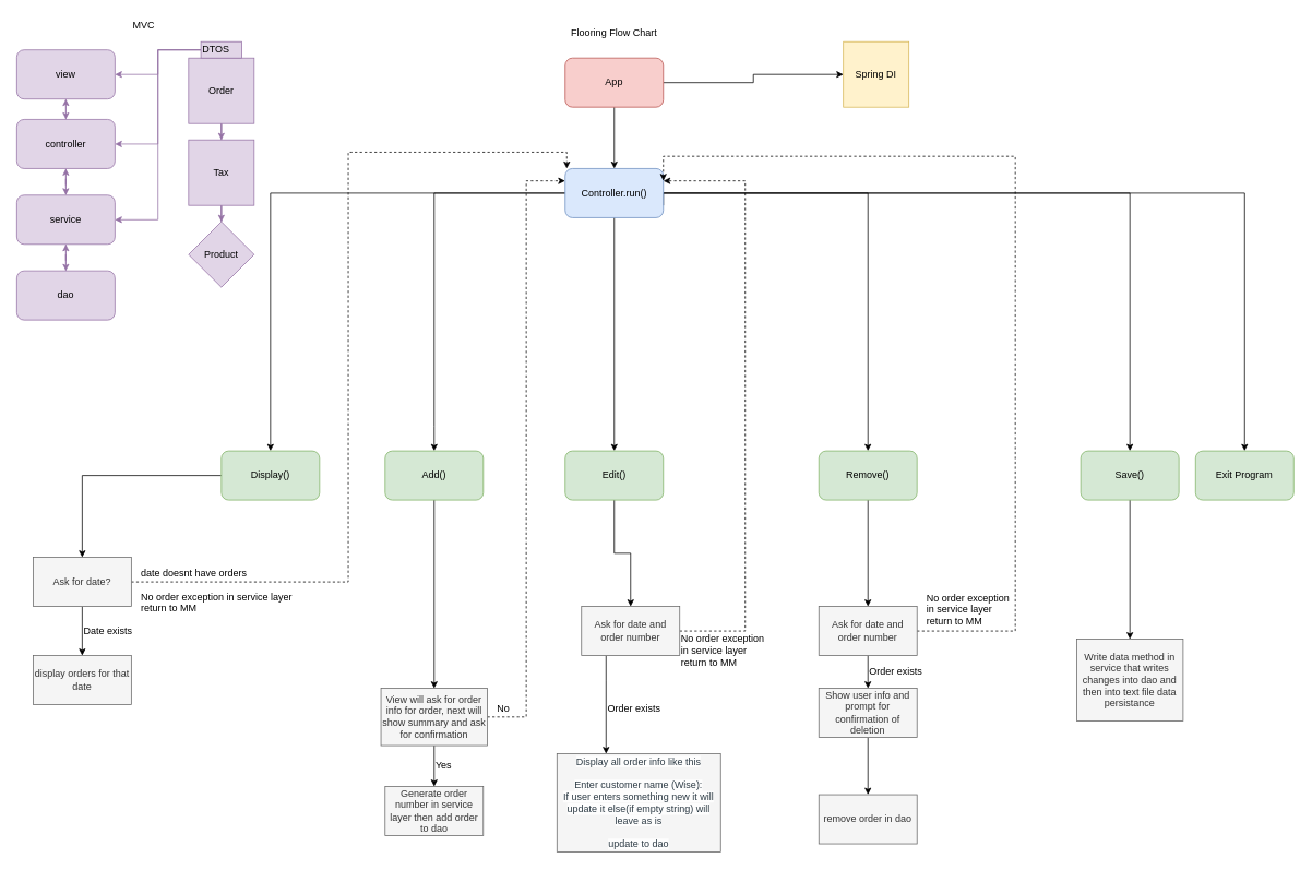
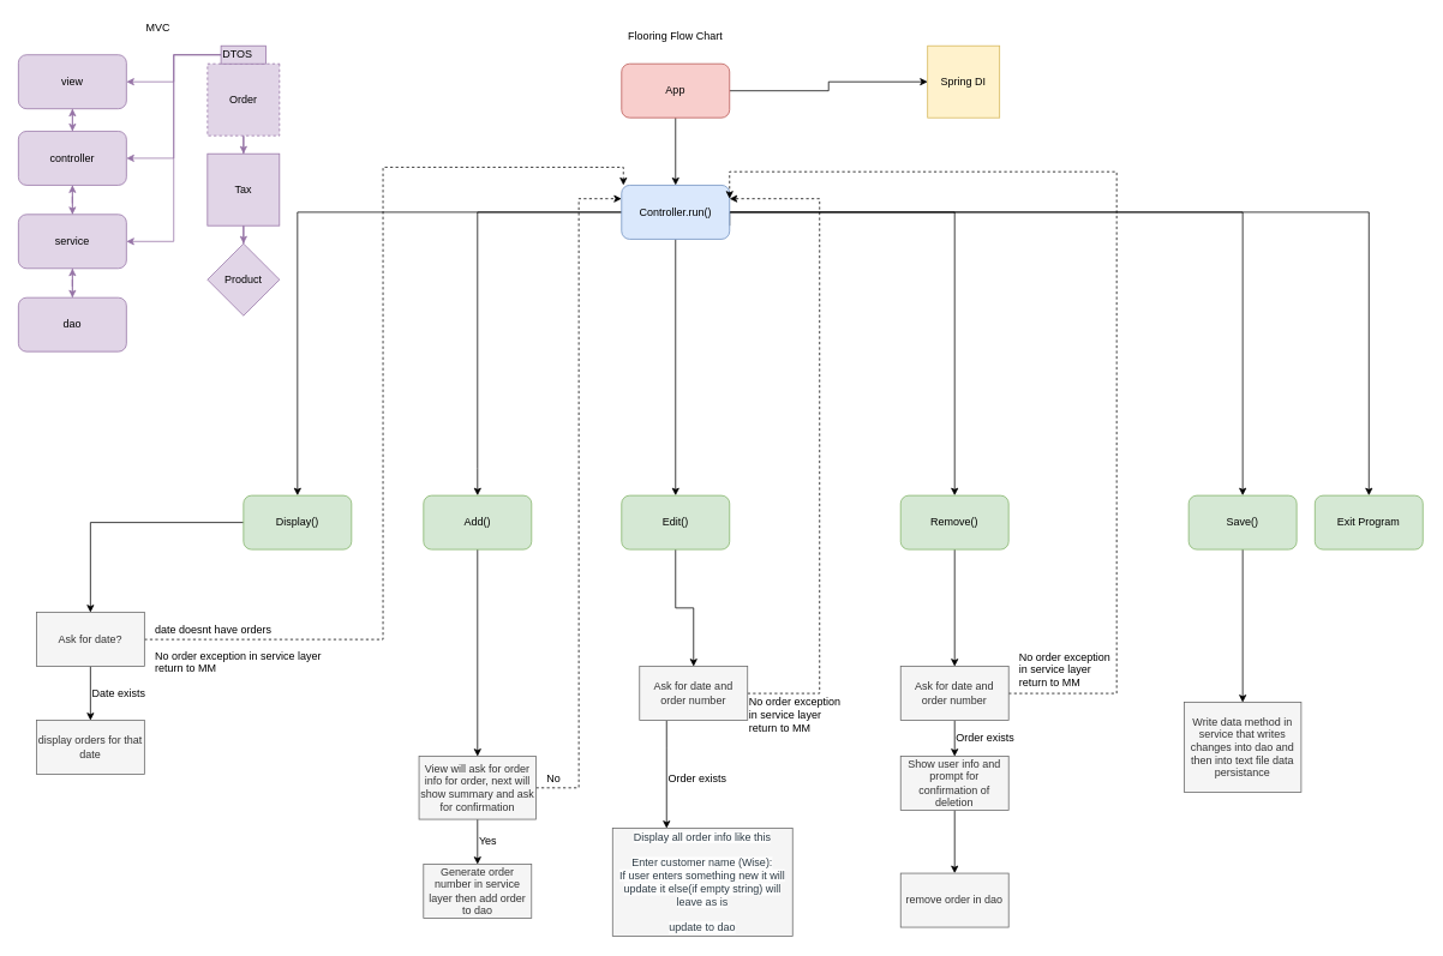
  <mxCell id="0" />
  <mxCell id="1" parent="0" />
  <mxCell id="2" value="Flooring Flow Chart" style="text;html=1;strokeColor=none;fillColor=none;align=center;verticalAlign=middle;whiteSpace=wrap;rounded=0;" parent="1" vertex="1"><mxGeometry x="625" y="20" width="250" height="40" as="geometry" /></mxCell>
  <mxCell id="3" style="edgeStyle=orthogonalEdgeStyle;rounded=0;orthogonalLoop=1;jettySize=auto;html=1;exitX=0.5;exitY=1;exitDx=0;exitDy=0;entryX=0.5;entryY=0;entryDx=0;entryDy=0;fillColor=#e1d5e7;strokeColor=#9673a6;" parent="1" source="4" target="10" edge="1"><mxGeometry relative="1" as="geometry" /></mxCell>
  <mxCell id="4" value="view" style="rounded=1;whiteSpace=wrap;html=1;fillColor=#e1d5e7;strokeColor=#9673a6;" parent="1" vertex="1"><mxGeometry x="20" y="60" width="120" height="60" as="geometry" /></mxCell>
  <mxCell id="5" style="edgeStyle=orthogonalEdgeStyle;rounded=0;orthogonalLoop=1;jettySize=auto;html=1;exitX=0.5;exitY=1;exitDx=0;exitDy=0;fillColor=#e1d5e7;strokeColor=#9673a6;" parent="1" source="7" target="12" edge="1"><mxGeometry relative="1" as="geometry" /></mxCell>
  <mxCell id="6" style="edgeStyle=orthogonalEdgeStyle;rounded=0;orthogonalLoop=1;jettySize=auto;html=1;exitX=0.5;exitY=0;exitDx=0;exitDy=0;entryX=0.5;entryY=1;entryDx=0;entryDy=0;fillColor=#e1d5e7;strokeColor=#9673a6;" parent="1" source="7" target="10" edge="1"><mxGeometry relative="1" as="geometry" /></mxCell>
  <mxCell id="7" value="service" style="rounded=1;whiteSpace=wrap;html=1;fillColor=#e1d5e7;strokeColor=#9673a6;" parent="1" vertex="1"><mxGeometry x="20" y="237.5" width="120" height="60" as="geometry" /></mxCell>
  <mxCell id="8" style="edgeStyle=orthogonalEdgeStyle;rounded=0;orthogonalLoop=1;jettySize=auto;html=1;exitX=0.5;exitY=1;exitDx=0;exitDy=0;fillColor=#e1d5e7;strokeColor=#9673a6;" parent="1" source="10" target="7" edge="1"><mxGeometry relative="1" as="geometry" /></mxCell>
  <mxCell id="9" style="edgeStyle=orthogonalEdgeStyle;rounded=0;orthogonalLoop=1;jettySize=auto;html=1;exitX=0.5;exitY=0;exitDx=0;exitDy=0;entryX=0.5;entryY=1;entryDx=0;entryDy=0;fillColor=#e1d5e7;strokeColor=#9673a6;" parent="1" source="10" target="4" edge="1"><mxGeometry relative="1" as="geometry" /></mxCell>
  <mxCell id="10" value="controller" style="rounded=1;whiteSpace=wrap;html=1;fillColor=#e1d5e7;strokeColor=#9673a6;" parent="1" vertex="1"><mxGeometry x="20" y="145" width="120" height="60" as="geometry" /></mxCell>
  <mxCell id="11" style="edgeStyle=orthogonalEdgeStyle;rounded=0;orthogonalLoop=1;jettySize=auto;html=1;exitX=0.5;exitY=0;exitDx=0;exitDy=0;entryX=0.5;entryY=1;entryDx=0;entryDy=0;fillColor=#e1d5e7;strokeColor=#9673a6;" parent="1" source="12" target="7" edge="1"><mxGeometry relative="1" as="geometry" /></mxCell>
  <mxCell id="12" value="dao" style="rounded=1;whiteSpace=wrap;html=1;fillColor=#e1d5e7;strokeColor=#9673a6;" parent="1" vertex="1"><mxGeometry x="20" y="330" width="120" height="60" as="geometry" /></mxCell>
  <mxCell id="13" style="edgeStyle=orthogonalEdgeStyle;rounded=0;orthogonalLoop=1;jettySize=auto;html=1;fillColor=#e1d5e7;strokeColor=#9673a6;" parent="1" source="14" target="16" edge="1"><mxGeometry relative="1" as="geometry" /></mxCell>
- <mxCell id="14" value="Order" style="whiteSpace=wrap;html=1;aspect=fixed;direction=south;fillColor=#e1d5e7;strokeColor=#9673a6;" parent="1" vertex="1"><mxGeometry x="230" y="70" width="80" height="80" as="geometry" /></mxCell>
+ <mxCell id="14" value="Order" style="whiteSpace=wrap;html=1;aspect=fixed;direction=south;fillColor=#e1d5e7;strokeColor=#9673a6;dashed=1;" parent="1" vertex="1"><mxGeometry x="230" y="70" width="80" height="80" as="geometry" /></mxCell>
  <mxCell id="15" style="edgeStyle=orthogonalEdgeStyle;rounded=0;orthogonalLoop=1;jettySize=auto;html=1;entryX=0.5;entryY=0;entryDx=0;entryDy=0;fillColor=#e1d5e7;strokeColor=#9673a6;" parent="1" source="16" target="17" edge="1"><mxGeometry relative="1" as="geometry" /></mxCell>
  <mxCell id="16" value="Tax" style="whiteSpace=wrap;html=1;aspect=fixed;fillColor=#e1d5e7;strokeColor=#9673a6;" parent="1" vertex="1"><mxGeometry x="230" y="170" width="80" height="80" as="geometry" /></mxCell>
  <mxCell id="17" value="Product" style="rhombus;whiteSpace=wrap;html=1;aspect=fixed;fillColor=#e1d5e7;strokeColor=#9673a6;" parent="1" vertex="1"><mxGeometry x="230" y="270" width="80" height="80" as="geometry" /></mxCell>
  <mxCell id="18" value="MVC" style="text;html=1;resizable=0;points=[];autosize=1;align=left;verticalAlign=top;spacingTop=-4;" parent="1" vertex="1"><mxGeometry x="160" y="20" width="40" height="20" as="geometry" /></mxCell>
  <mxCell id="19" style="edgeStyle=orthogonalEdgeStyle;rounded=0;orthogonalLoop=1;jettySize=auto;html=1;entryX=1;entryY=0.5;entryDx=0;entryDy=0;fillColor=#e1d5e7;strokeColor=#9673a6;" parent="1" source="22" target="4" edge="1"><mxGeometry relative="1" as="geometry" /></mxCell>
  <mxCell id="20" style="edgeStyle=orthogonalEdgeStyle;rounded=0;orthogonalLoop=1;jettySize=auto;html=1;entryX=1;entryY=0.5;entryDx=0;entryDy=0;fillColor=#e1d5e7;strokeColor=#9673a6;" parent="1" source="22" target="10" edge="1"><mxGeometry relative="1" as="geometry" /></mxCell>
  <mxCell id="21" style="edgeStyle=orthogonalEdgeStyle;rounded=0;orthogonalLoop=1;jettySize=auto;html=1;entryX=1;entryY=0.5;entryDx=0;entryDy=0;fillColor=#e1d5e7;strokeColor=#9673a6;" parent="1" source="22" target="7" edge="1"><mxGeometry relative="1" as="geometry" /></mxCell>
  <mxCell id="22" value="DTOS" style="text;html=1;resizable=0;points=[];autosize=1;align=left;verticalAlign=top;spacingTop=-4;fillColor=#e1d5e7;strokeColor=#9673a6;" parent="1" vertex="1"><mxGeometry x="245" y="50" width="50" height="20" as="geometry" /></mxCell>
  <mxCell id="23" style="edgeStyle=orthogonalEdgeStyle;rounded=0;orthogonalLoop=1;jettySize=auto;html=1;entryX=0;entryY=0.5;entryDx=0;entryDy=0;" parent="1" source="25" target="26" edge="1"><mxGeometry relative="1" as="geometry"><mxPoint x="1000" y="80" as="targetPoint" /></mxGeometry></mxCell>
  <mxCell id="24" style="edgeStyle=orthogonalEdgeStyle;rounded=0;orthogonalLoop=1;jettySize=auto;html=1;entryX=0.5;entryY=0;entryDx=0;entryDy=0;" parent="1" source="25" target="33" edge="1"><mxGeometry relative="1" as="geometry"><mxPoint x="750" y="200" as="targetPoint" /></mxGeometry></mxCell>
  <mxCell id="25" value="App" style="rounded=1;whiteSpace=wrap;html=1;fillColor=#f8cecc;strokeColor=#b85450;" parent="1" vertex="1"><mxGeometry x="690" y="70" width="120" height="60" as="geometry" /></mxCell>
  <mxCell id="26" value="Spring DI&lt;br&gt;" style="whiteSpace=wrap;html=1;aspect=fixed;fillColor=#fff2cc;strokeColor=#d6b656;" parent="1" vertex="1"><mxGeometry x="1030" y="50" width="80" height="80" as="geometry" /></mxCell>
  <mxCell id="27" style="edgeStyle=orthogonalEdgeStyle;rounded=0;orthogonalLoop=1;jettySize=auto;html=1;entryX=0.5;entryY=0;entryDx=0;entryDy=0;" parent="1" source="33" target="35" edge="1"><mxGeometry relative="1" as="geometry"><mxPoint x="330" y="520" as="targetPoint" /></mxGeometry></mxCell>
  <mxCell id="28" style="edgeStyle=orthogonalEdgeStyle;rounded=0;orthogonalLoop=1;jettySize=auto;html=1;entryX=0.5;entryY=0;entryDx=0;entryDy=0;" parent="1" source="33" target="37" edge="1"><mxGeometry relative="1" as="geometry"><mxPoint x="500" y="520" as="targetPoint" /><Array as="points"><mxPoint x="530" y="235" /><mxPoint x="530" y="520" /></Array></mxGeometry></mxCell>
  <mxCell id="29" style="edgeStyle=orthogonalEdgeStyle;rounded=0;orthogonalLoop=1;jettySize=auto;html=1;exitX=1;exitY=0.5;exitDx=0;exitDy=0;entryX=0.5;entryY=0;entryDx=0;entryDy=0;" parent="1" source="33" target="43" edge="1"><mxGeometry relative="1" as="geometry"><mxPoint x="1200" y="530" as="targetPoint" /><Array as="points"><mxPoint x="1380" y="235" /><mxPoint x="1380" y="550" /></Array></mxGeometry></mxCell>
  <mxCell id="30" style="edgeStyle=orthogonalEdgeStyle;rounded=0;orthogonalLoop=1;jettySize=auto;html=1;" parent="1" source="33" target="44" edge="1"><mxGeometry relative="1" as="geometry"><mxPoint x="1480" y="540" as="targetPoint" /></mxGeometry></mxCell>
  <mxCell id="31" style="edgeStyle=orthogonalEdgeStyle;rounded=0;orthogonalLoop=1;jettySize=auto;html=1;entryX=0.5;entryY=0;entryDx=0;entryDy=0;" parent="1" source="33" target="39" edge="1"><mxGeometry relative="1" as="geometry"><mxPoint x="750" y="520" as="targetPoint" /></mxGeometry></mxCell>
  <mxCell id="32" style="edgeStyle=orthogonalEdgeStyle;rounded=0;orthogonalLoop=1;jettySize=auto;html=1;exitX=1;exitY=0.75;exitDx=0;exitDy=0;entryX=0.5;entryY=0;entryDx=0;entryDy=0;" parent="1" source="33" target="41" edge="1"><mxGeometry relative="1" as="geometry"><mxPoint x="920" y="530" as="targetPoint" /><Array as="points"><mxPoint x="810" y="235" /><mxPoint x="1060" y="235" /><mxPoint x="1060" y="550" /></Array></mxGeometry></mxCell>
  <mxCell id="33" value="Controller.run()" style="rounded=1;whiteSpace=wrap;html=1;fillColor=#dae8fc;strokeColor=#6c8ebf;" parent="1" vertex="1"><mxGeometry x="690" y="205" width="120" height="60" as="geometry" /></mxCell>
  <mxCell id="34" style="edgeStyle=orthogonalEdgeStyle;rounded=0;orthogonalLoop=1;jettySize=auto;html=1;entryX=0.5;entryY=0;entryDx=0;entryDy=0;" parent="1" source="35" target="47" edge="1"><mxGeometry relative="1" as="geometry"><mxPoint x="20" y="670" as="targetPoint" /></mxGeometry></mxCell>
  <mxCell id="35" value="Display()" style="rounded=1;whiteSpace=wrap;html=1;fillColor=#d5e8d4;strokeColor=#82b366;" parent="1" vertex="1"><mxGeometry x="270" y="550" width="120" height="60" as="geometry" /></mxCell>
  <mxCell id="36" style="edgeStyle=orthogonalEdgeStyle;rounded=0;orthogonalLoop=1;jettySize=auto;html=1;entryX=0.5;entryY=0;entryDx=0;entryDy=0;" parent="1" source="37" target="53" edge="1"><mxGeometry relative="1" as="geometry"><mxPoint x="530" y="840" as="targetPoint" /></mxGeometry></mxCell>
  <mxCell id="37" value="Add()" style="rounded=1;whiteSpace=wrap;html=1;fillColor=#d5e8d4;strokeColor=#82b366;" parent="1" vertex="1"><mxGeometry x="470" y="550" width="120" height="60" as="geometry" /></mxCell>
  <mxCell id="38" style="edgeStyle=orthogonalEdgeStyle;rounded=0;orthogonalLoop=1;jettySize=auto;html=1;" parent="1" source="39" target="59" edge="1"><mxGeometry relative="1" as="geometry"><mxPoint x="770" y="770" as="targetPoint" /></mxGeometry></mxCell>
  <mxCell id="39" value="Edit()" style="rounded=1;whiteSpace=wrap;html=1;fillColor=#d5e8d4;strokeColor=#82b366;" parent="1" vertex="1"><mxGeometry x="690" y="550" width="120" height="60" as="geometry" /></mxCell>
  <mxCell id="40" style="edgeStyle=orthogonalEdgeStyle;rounded=0;orthogonalLoop=1;jettySize=auto;html=1;entryX=0.5;entryY=0;entryDx=0;entryDy=0;" parent="1" source="41" target="65" edge="1"><mxGeometry relative="1" as="geometry" /></mxCell>
  <mxCell id="41" value="Remove()" style="rounded=1;whiteSpace=wrap;html=1;fillColor=#d5e8d4;strokeColor=#82b366;" parent="1" vertex="1"><mxGeometry x="1000" y="550" width="120" height="60" as="geometry" /></mxCell>
  <mxCell id="42" style="edgeStyle=orthogonalEdgeStyle;rounded=0;orthogonalLoop=1;jettySize=auto;html=1;" parent="1" source="43" target="71" edge="1"><mxGeometry relative="1" as="geometry"><mxPoint x="1380" y="800" as="targetPoint" /></mxGeometry></mxCell>
  <mxCell id="43" value="Save()" style="rounded=1;whiteSpace=wrap;html=1;fillColor=#d5e8d4;strokeColor=#82b366;" parent="1" vertex="1"><mxGeometry x="1320" y="550" width="120" height="60" as="geometry" /></mxCell>
  <mxCell id="44" value="Exit Program" style="rounded=1;whiteSpace=wrap;html=1;fillColor=#d5e8d4;strokeColor=#82b366;" parent="1" vertex="1"><mxGeometry x="1460.214" y="550" width="120" height="60" as="geometry" /></mxCell>
  <mxCell id="45" style="edgeStyle=orthogonalEdgeStyle;rounded=0;orthogonalLoop=1;jettySize=auto;html=1;dashed=1;entryX=0.017;entryY=0;entryDx=0;entryDy=0;entryPerimeter=0;" parent="1" source="47" target="33" edge="1"><mxGeometry relative="1" as="geometry"><mxPoint x="370" y="710" as="targetPoint" /></mxGeometry></mxCell>
  <mxCell id="46" style="edgeStyle=orthogonalEdgeStyle;rounded=0;orthogonalLoop=1;jettySize=auto;html=1;entryX=0.5;entryY=0;entryDx=0;entryDy=0;" parent="1" source="47" target="48" edge="1"><mxGeometry relative="1" as="geometry"><mxPoint x="40" y="800" as="targetPoint" /></mxGeometry></mxCell>
  <mxCell id="47" value="Ask for date?" style="rounded=0;whiteSpace=wrap;html=1;fillColor=#f5f5f5;strokeColor=#666666;fontColor=#333333;" parent="1" vertex="1"><mxGeometry x="40" y="680" width="120" height="60" as="geometry" /></mxCell>
  <mxCell id="48" value="display orders for that date" style="rounded=0;whiteSpace=wrap;html=1;fillColor=#f5f5f5;strokeColor=#666666;fontColor=#333333;" parent="1" vertex="1"><mxGeometry x="40" y="800" width="120" height="60" as="geometry" /></mxCell>
  <mxCell id="49" value="Date exists" style="text;html=1;resizable=0;points=[];autosize=1;align=left;verticalAlign=top;spacingTop=-4;" parent="1" vertex="1"><mxGeometry x="100" y="760" width="70" height="20" as="geometry" /></mxCell>
  <mxCell id="50" value="date doesnt have orders&amp;nbsp;&lt;br&gt;&lt;br&gt;No order exception in service layer&lt;br&gt;return to MM&lt;br&gt;" style="text;html=1;resizable=0;points=[];autosize=1;align=left;verticalAlign=top;spacingTop=-4;" parent="1" vertex="1"><mxGeometry x="170" y="690" width="200" height="60" as="geometry" /></mxCell>
  <mxCell id="51" style="edgeStyle=orthogonalEdgeStyle;rounded=0;orthogonalLoop=1;jettySize=auto;html=1;entryX=0;entryY=0.25;entryDx=0;entryDy=0;dashed=1;" parent="1" source="53" target="33" edge="1"><mxGeometry relative="1" as="geometry" /></mxCell>
  <mxCell id="52" style="edgeStyle=orthogonalEdgeStyle;rounded=0;orthogonalLoop=1;jettySize=auto;html=1;" parent="1" source="53" target="55" edge="1"><mxGeometry relative="1" as="geometry"><mxPoint x="530" y="970" as="targetPoint" /></mxGeometry></mxCell>
  <mxCell id="53" value="View will ask for order info for order, next will show summary and ask for confirmation" style="rounded=0;whiteSpace=wrap;html=1;fillColor=#f5f5f5;strokeColor=#666666;fontColor=#333333;" parent="1" vertex="1"><mxGeometry x="465" y="840" width="130" height="70" as="geometry" /></mxCell>
  <mxCell id="54" value="No" style="text;html=1;resizable=0;points=[];autosize=1;align=left;verticalAlign=top;spacingTop=-4;" parent="1" vertex="1"><mxGeometry x="605" y="855" width="30" height="20" as="geometry" /></mxCell>
  <mxCell id="55" value="Generate order number in service layer then add order to dao" style="rounded=0;whiteSpace=wrap;html=1;fillColor=#f5f5f5;strokeColor=#666666;fontColor=#333333;" parent="1" vertex="1"><mxGeometry x="470" y="960" width="120" height="60" as="geometry" /></mxCell>
  <mxCell id="56" value="Yes" style="text;html=1;resizable=0;points=[];autosize=1;align=left;verticalAlign=top;spacingTop=-4;" parent="1" vertex="1"><mxGeometry x="530" y="925" width="40" height="20" as="geometry" /></mxCell>
  <mxCell id="57" style="edgeStyle=orthogonalEdgeStyle;rounded=0;orthogonalLoop=1;jettySize=auto;html=1;entryX=1;entryY=0.25;entryDx=0;entryDy=0;dashed=1;" parent="1" source="59" target="33" edge="1"><mxGeometry relative="1" as="geometry"><Array as="points"><mxPoint x="910" y="770" /><mxPoint x="910" y="220" /></Array></mxGeometry></mxCell>
  <mxCell id="58" style="edgeStyle=orthogonalEdgeStyle;rounded=0;orthogonalLoop=1;jettySize=auto;html=1;" parent="1" source="59" target="61" edge="1"><mxGeometry relative="1" as="geometry"><mxPoint x="740" y="950" as="targetPoint" /><Array as="points"><mxPoint x="740" y="830" /><mxPoint x="740" y="830" /></Array></mxGeometry></mxCell>
  <mxCell id="59" value="Ask for date and order number" style="rounded=0;whiteSpace=wrap;html=1;fillColor=#f5f5f5;strokeColor=#666666;fontColor=#333333;" parent="1" vertex="1"><mxGeometry x="710" y="740" width="120" height="60" as="geometry" /></mxCell>
  <mxCell id="60" value="No order exception&lt;br&gt;in service layer&lt;br&gt;return to MM" style="text;html=1;resizable=0;points=[];autosize=1;align=left;verticalAlign=top;spacingTop=-4;" parent="1" vertex="1"><mxGeometry x="830" y="770" width="120" height="40" as="geometry" /></mxCell>
  <mxCell id="61" value="&lt;span style=&quot;color: rgb(45 , 59 , 69) ; font-family: &amp;#34;verdana&amp;#34; , &amp;#34;arial&amp;#34; , &amp;#34;helvetica&amp;#34; , sans-serif ; white-space: normal ; background-color: rgb(253 , 253 , 253)&quot;&gt;&lt;font style=&quot;font-size: 12px&quot;&gt;Display all order info like this&lt;br&gt;&lt;br&gt;Enter customer name (Wise):&lt;br&gt;If user enters something new it will update it else(if empty string) will leave as is&lt;br&gt;&lt;br&gt;update to dao&lt;br&gt;&lt;/font&gt;&lt;/span&gt;" style="rounded=0;whiteSpace=wrap;html=1;fillColor=#f5f5f5;strokeColor=#666666;fontColor=#333333;" parent="1" vertex="1"><mxGeometry x="680" y="920" width="200" height="120" as="geometry" /></mxCell>
  <mxCell id="62" value="Order exists" style="text;html=1;resizable=0;points=[];autosize=1;align=left;verticalAlign=top;spacingTop=-4;" parent="1" vertex="1"><mxGeometry x="740" y="855" width="80" height="20" as="geometry" /></mxCell>
  <mxCell id="63" style="edgeStyle=orthogonalEdgeStyle;rounded=0;orthogonalLoop=1;jettySize=auto;html=1;entryX=1;entryY=0.25;entryDx=0;entryDy=0;dashed=1;" parent="1" source="65" target="33" edge="1"><mxGeometry relative="1" as="geometry"><Array as="points"><mxPoint x="1240" y="770" /><mxPoint x="1240" y="190" /><mxPoint x="810" y="190" /></Array></mxGeometry></mxCell>
  <mxCell id="64" style="edgeStyle=orthogonalEdgeStyle;rounded=0;orthogonalLoop=1;jettySize=auto;html=1;" parent="1" source="65" target="69" edge="1"><mxGeometry relative="1" as="geometry"><mxPoint x="1060" y="870" as="targetPoint" /></mxGeometry></mxCell>
  <mxCell id="65" value="Ask for date and order number" style="rounded=0;whiteSpace=wrap;html=1;fillColor=#f5f5f5;strokeColor=#666666;fontColor=#333333;" parent="1" vertex="1"><mxGeometry x="1000" y="740" width="120" height="60" as="geometry" /></mxCell>
  <mxCell id="66" value="No order exception&lt;br&gt;in service layer&lt;br&gt;return to MM" style="text;html=1;resizable=0;points=[];autosize=1;align=left;verticalAlign=top;spacingTop=-4;" parent="1" vertex="1"><mxGeometry x="1130" y="720" width="120" height="40" as="geometry" /></mxCell>
  <mxCell id="67" value="Order exists" style="text;html=1;resizable=0;points=[];autosize=1;align=left;verticalAlign=top;spacingTop=-4;" parent="1" vertex="1"><mxGeometry x="1060" y="810" width="80" height="20" as="geometry" /></mxCell>
  <mxCell id="68" style="edgeStyle=orthogonalEdgeStyle;rounded=0;orthogonalLoop=1;jettySize=auto;html=1;entryX=0.5;entryY=0;entryDx=0;entryDy=0;" parent="1" source="69" target="70" edge="1"><mxGeometry relative="1" as="geometry"><mxPoint x="1060" y="980" as="targetPoint" /></mxGeometry></mxCell>
  <mxCell id="69" value="Show user info and prompt for confirmation of deletion" style="rounded=0;whiteSpace=wrap;html=1;fillColor=#f5f5f5;strokeColor=#666666;fontColor=#333333;" parent="1" vertex="1"><mxGeometry x="1000" y="840" width="120" height="60" as="geometry" /></mxCell>
  <mxCell id="70" value="remove order in dao" style="rounded=0;whiteSpace=wrap;html=1;fillColor=#f5f5f5;strokeColor=#666666;fontColor=#333333;" parent="1" vertex="1"><mxGeometry x="1000" y="970" width="120" height="60" as="geometry" /></mxCell>
  <mxCell id="71" value="Write data method in service that writes changes into dao and then into text file data persistance" style="rounded=0;whiteSpace=wrap;html=1;fillColor=#f5f5f5;strokeColor=#666666;fontColor=#333333;" parent="1" vertex="1"><mxGeometry x="1315" y="780" width="130" height="100" as="geometry" /></mxCell>
